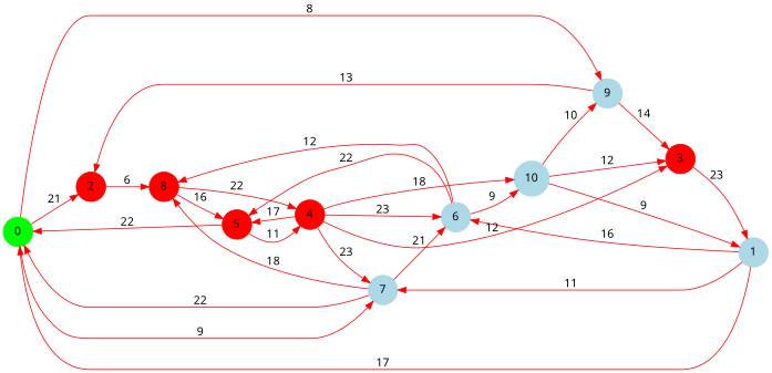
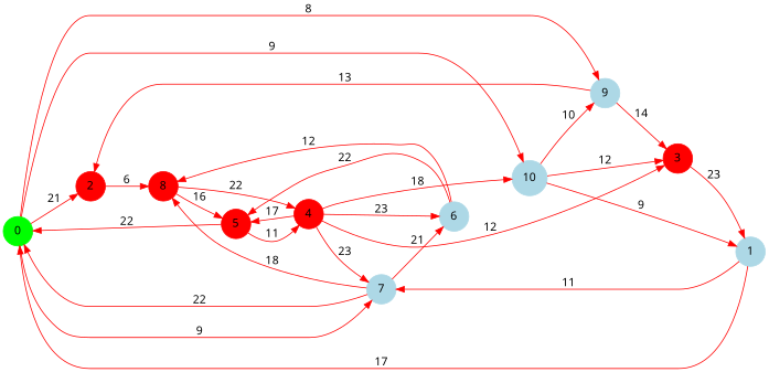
  digraph {
    fontname="Noto Sans"
    rankdir=LR
    node [color=red fontname="Noto Sans" shape=circle style=filled]
    edge [color=red fontname="Noto Sans"]
    0 [color=green]
    2
    7 [color=lightblue]
    9 [color=lightblue]
    8
    6 [color=lightblue]
    3
    1 [color=lightblue]
    5
    10 [color=lightblue]
    4
    0 -> 2 [label=21]
    0 -> 7 [label=9]
    0 -> 9 [label=8]
    2 -> 8 [label=6]
    7 -> 0 [label=22]
    7 -> 8 [label=18]
    7 -> 6 [label=21]
    9 -> 2 [label=13]
    9 -> 3 [label=14]
    8 -> 5 [label=16]
    8 -> 4 [label=22]
    6 -> 8 [label=12]
    6 -> 5 [label=22]
-   6 -> 10 [label=9]
+   0 -> 10 [label=9]
    3 -> 1 [label=23]
    1 -> 0 [label=17]
    1 -> 7 [label=11]
-   1 -> 6 [label=16]
    5 -> 0 [label=22]
    5 -> 4 [label=11]
    10 -> 9 [label=10]
    10 -> 3 [label=12]
    10 -> 1 [label=9]
    4 -> 7 [label=23]
    4 -> 6 [label=23]
    4 -> 3 [label=12]
    4 -> 5 [label=17]
    4 -> 10 [label=18]
  }
